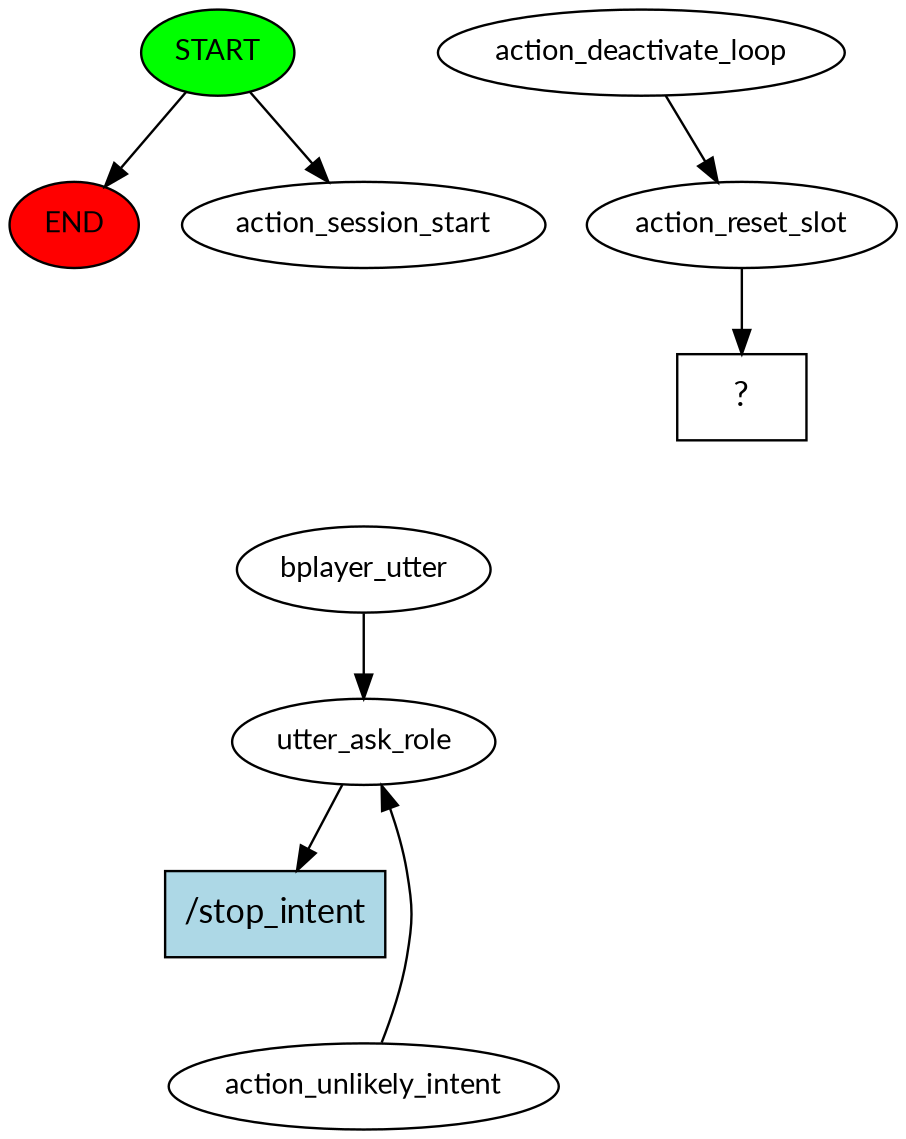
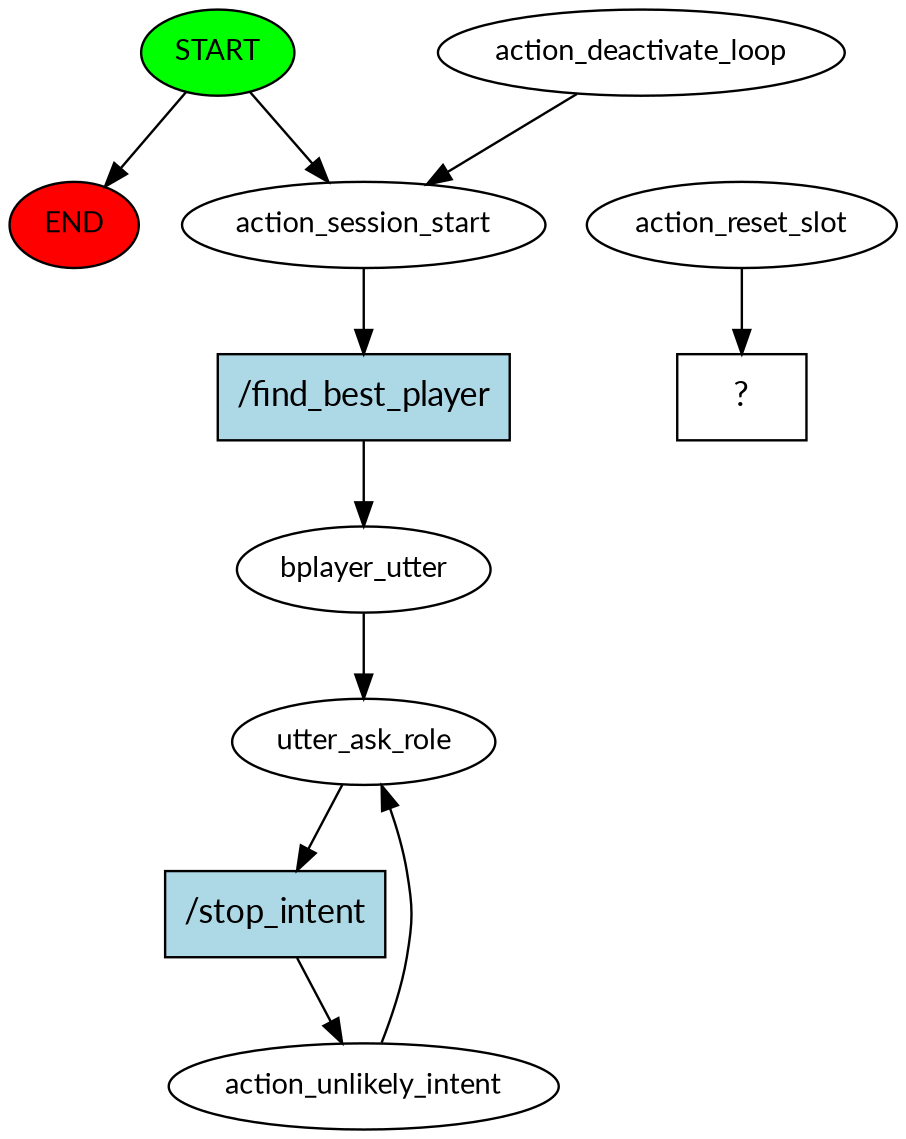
  digraph {
    fontname=Lato
    node [fontname=Lato fontsize=12]
    edge [fontname=Lato]
    n1 [fillcolor=green label=START style=filled]
    n2 [fillcolor=red label=END style=filled]
    n3 [label=action_session_start]
+   n4 [fillcolor=lightblue label="/find_best_player" shape=rect style=filled fontsize=""]
    n5 [label=bplayer_utter]
    n6 [label=utter_ask_role]
    n7 [fillcolor=lightblue label="/stop_intent" shape=rect style=filled fontsize=""]
    n8 [label=action_unlikely_intent]
    n9 [label=action_deactivate_loop]
    n10 [label=action_reset_slot]
    n11 [label="  ?  " shape=rect fontsize=""]
    n1 -> n2
    n1 -> n3
+   n3 -> n4
+   n4 -> n5
    n5 -> n6
    n6 -> n7
+   n7 -> n8
    n8 -> n6
-   n9 -> n10
+   n9 -> n3
    n10 -> n11
  }
